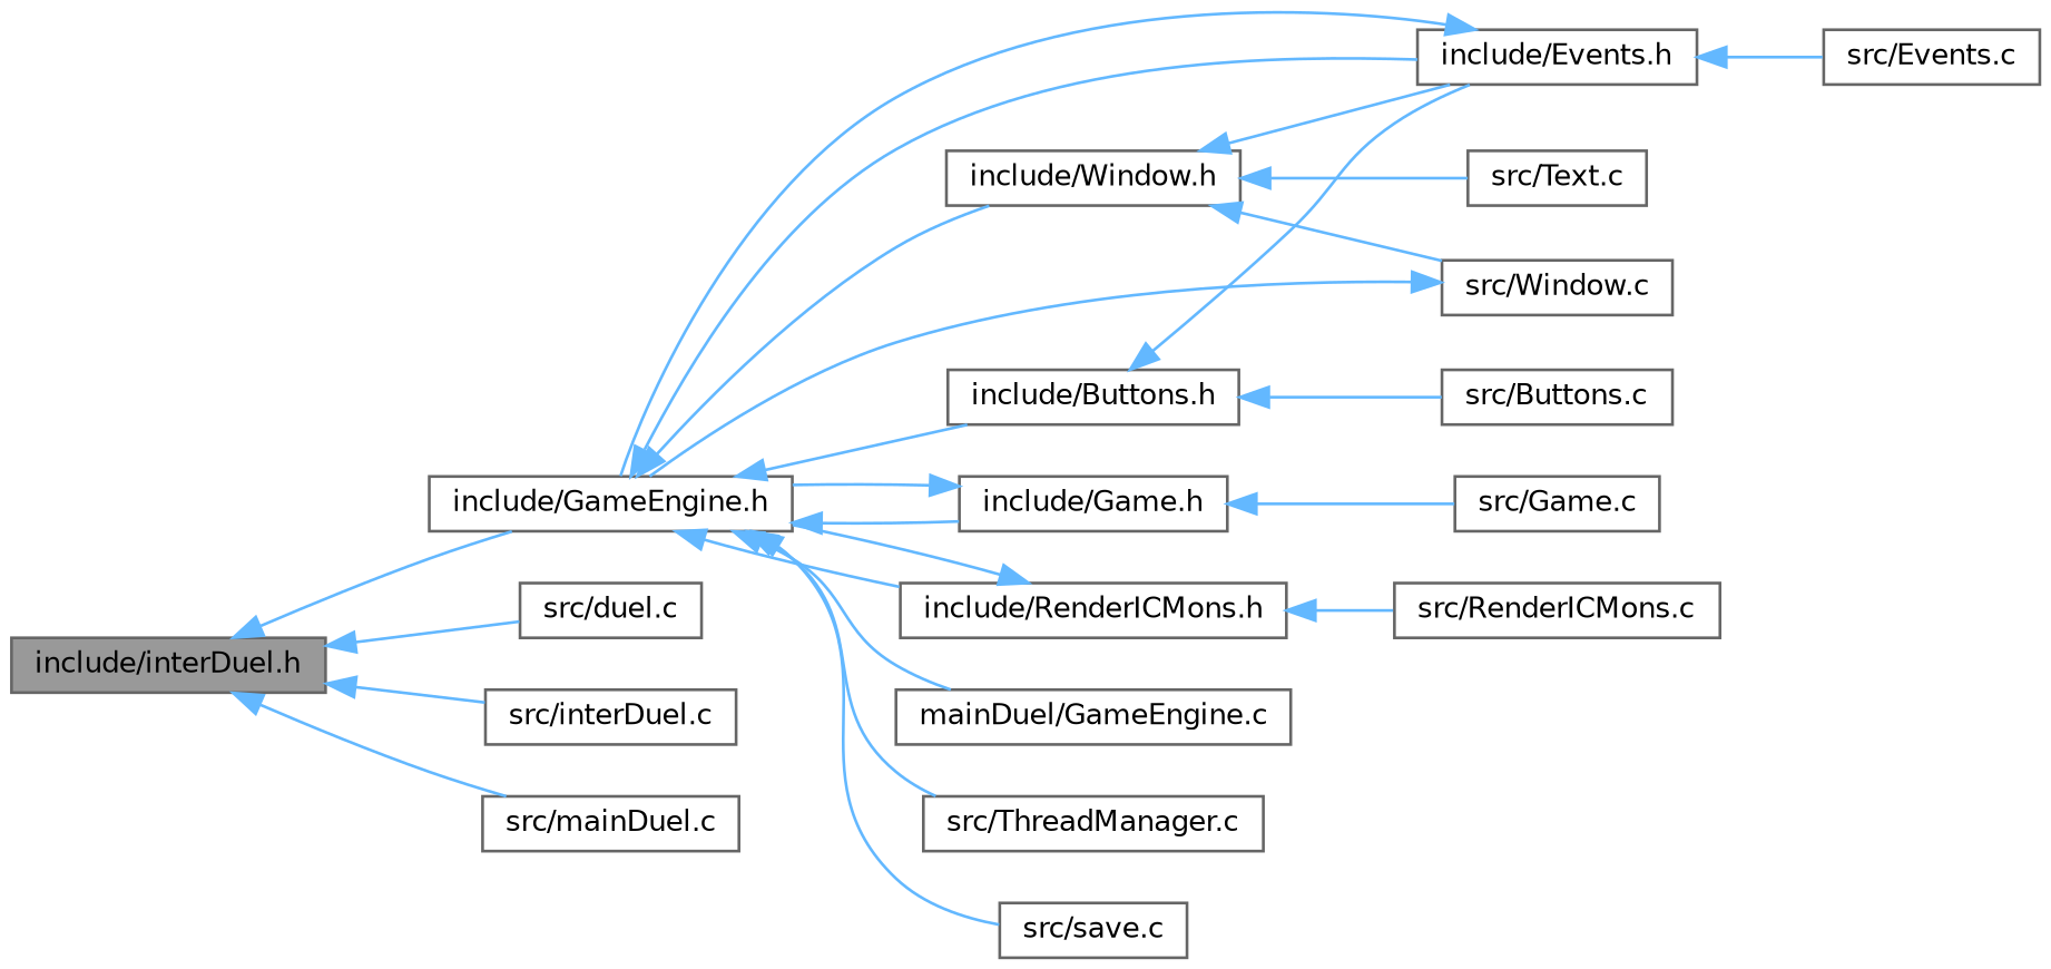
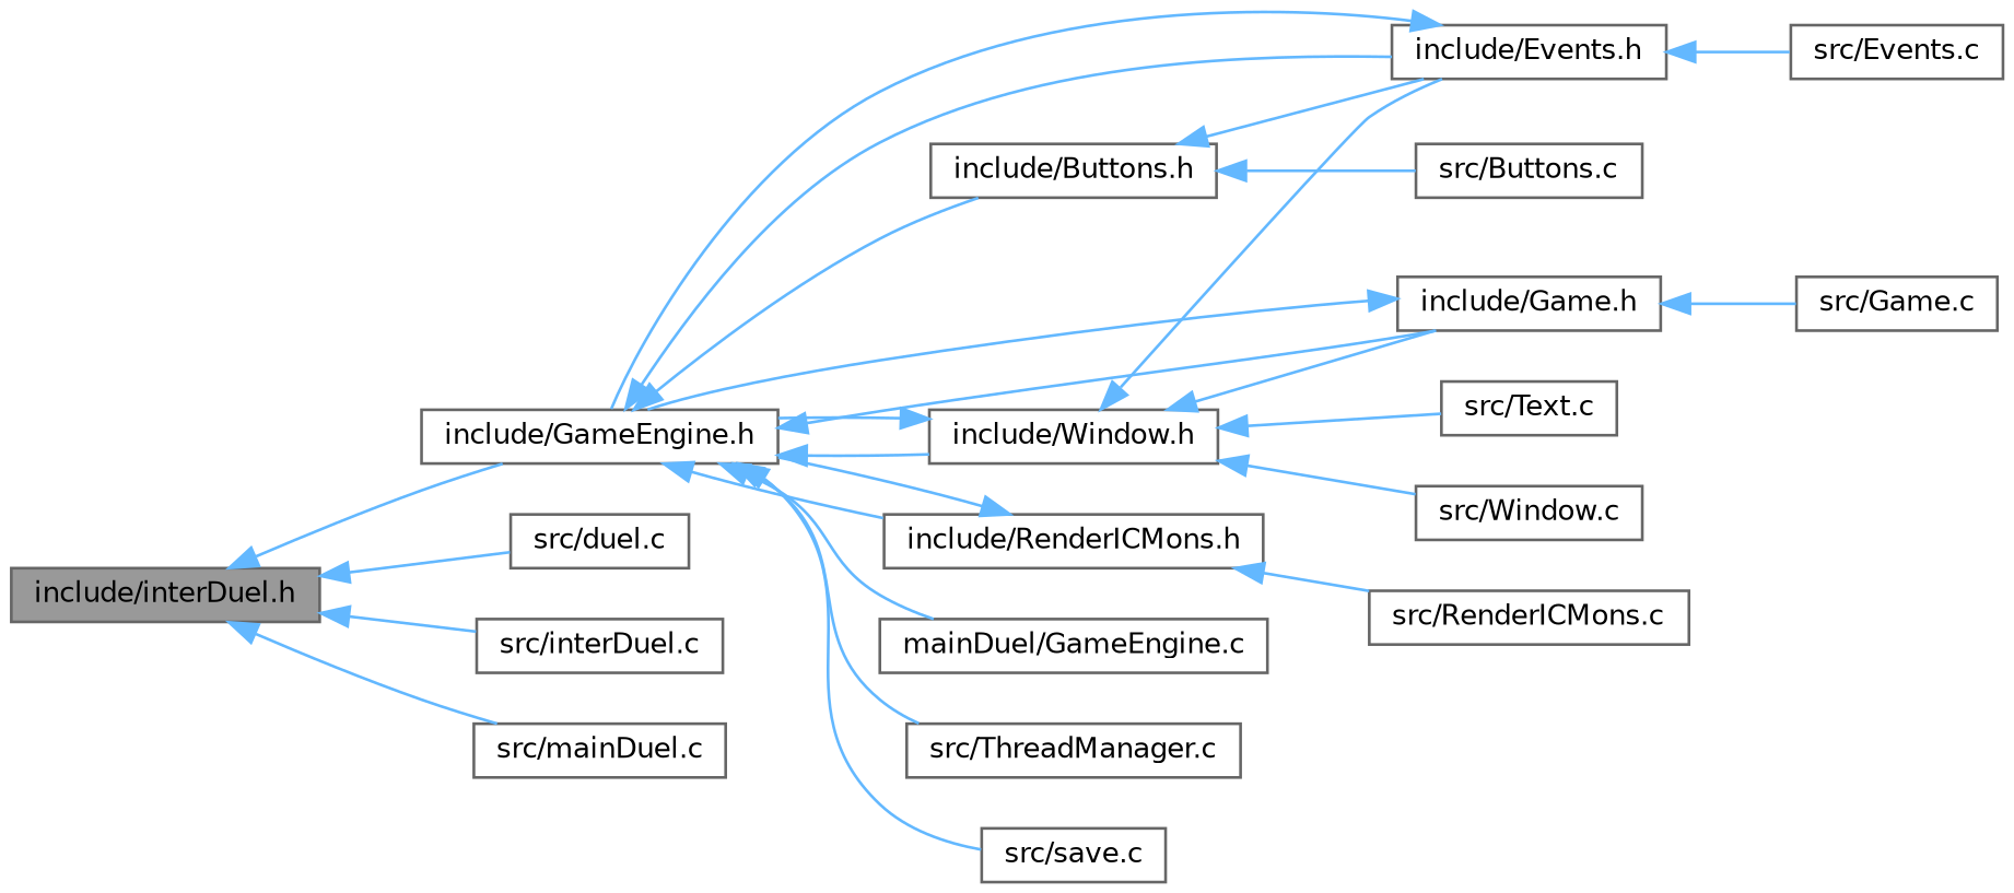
  digraph {
    fontname="DejaVu Sans"
    rankdir=LR
    node [color=grey40 fillcolor=white fontname="DejaVu Sans" fontsize=10 shape=box style=filled]
    edge [color=steelblue1 dir=back fontname="DejaVu Sans" fontsize=10 labelfontname=Helvetica labelfontsize=10 style=solid]
    n1 [color=gray40 fillcolor=grey60 fontcolor=black height=0.2 label="include/interDuel.h" width=0.4]
    n2 [height=0.2 label="include/GameEngine.h" width=0.4]
    n3 [height=0.2 label="src/duel.c" width=0.4]
    n4 [height=0.2 label="src/interDuel.c" width=0.4]
    n5 [height=0.2 label="src/mainDuel.c" width=0.4]
    n6 [height=0.2 label="include/Buttons.h" width=0.4]
    n7 [height=0.2 label="include/Events.h" width=0.4]
    n8 [height=0.2 label="include/Game.h" width=0.4]
    n9 [height=0.2 label="include/RenderICMons.h" width=0.4]
    n10 [height=0.2 label="include/Window.h" width=0.4]
    n11 [height=0.2 label="mainDuel/GameEngine.c" width=0.4]
    n12 [height=0.2 label="src/ThreadManager.c" width=0.4]
    n13 [height=0.2 label="src/save.c" width=0.4]
    n14 [height=0.2 label="src/Buttons.c" width=0.4]
    n15 [height=0.2 label="src/Events.c" width=0.4]
    n16 [height=0.2 label="src/Game.c" width=0.4]
    n17 [height=0.2 label="src/RenderICMons.c" width=0.4]
    n18 [height=0.2 label="src/Text.c" width=0.4]
    n19 [height=0.2 label="src/Window.c" width=0.4]
    n1 -> n2
    n1 -> n3
    n1 -> n4
    n1 -> n5
    n2 -> n6
    n2 -> n7
    n2 -> n8
    n2 -> n9
    n2 -> n10
    n2 -> n11
    n2 -> n12
    n2 -> n13
    n6 -> n7
    n6 -> n14
    n7 -> n2
    n7 -> n15
    n8 -> n2
    n8 -> n16
    n9 -> n2
    n9 -> n17
-   n19 -> n2
+   n10 -> n2
    n10 -> n7
+   n10 -> n8
    n10 -> n18
    n10 -> n19
  }
